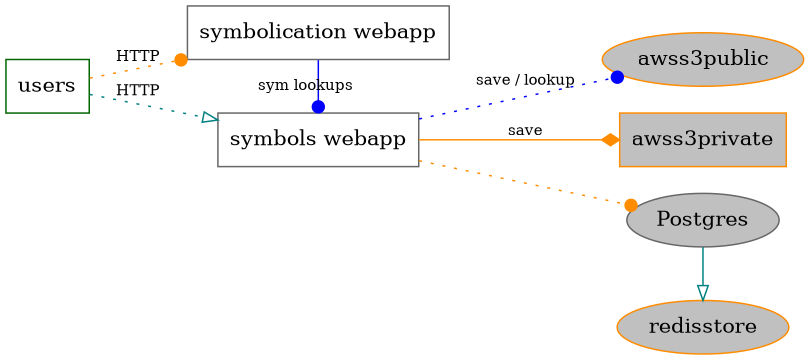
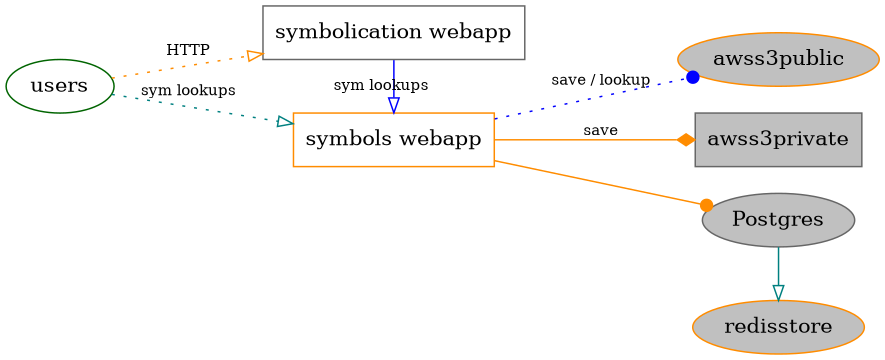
  digraph {
    rankdir=LR
    splines=lines
    node [color=gray40 shape=ellipse fillcolor=gray style=filled]
    edge [arrowhead=onormal color=darkorange fontsize=10 style=dotted]
-   n1 [color=darkgreen label=users shape=box fillcolor="" style=""]
-   n2 [label="symbols webapp" shape=box fillcolor="" style=""]
+   n1 [color=darkgreen label=users fillcolor="" style=""]
+   n2 [color=darkorange label="symbols webapp" shape=box fillcolor="" style=""]
    n3 [label="symbolication webapp" shape=box fillcolor="" style=""]
    awss3public [color=darkorange labe="AWS S3 (public)"]
-   awss3private [color=darkorange labe="AWS S3 (private)" shape=box]
+   awss3private [labe="AWS S3 (private)" shape=box]
    n6 [label=Postgres]
    redisstore [color=darkorange labe="Redis (store)"]
    subgraph sub_1 {
      rank=source
      n1
    }
    subgraph sub_2 {
      rank=same
      n2
      n3
    }
    subgraph sub_3 {
      rank=sink
      awss3public
      awss3private
      n6
      redisstore
    }
-   n1 -> n2 [color=teal label=HTTP]
-   n1 -> n3 [arrowhead=dot label=HTTP]
+   n1 -> n2 [color=teal label="sym lookups"]
+   n1 -> n3 [label=HTTP]
    n2 -> awss3public [arrowhead=dot color=blue label="save / lookup"]
    n2 -> awss3private [arrowhead=diamond label=save style=solid]
-   n2 -> n6 [arrowhead=dot fontsize=""]
-   n3 -> n2 [arrowhead=dot color=blue label="sym lookups" style=solid weight=4]
+   n2 -> n6 [arrowhead=dot style=solid fontsize=""]
+   n3 -> n2 [color=blue label="sym lookups" style=solid weight=4]
    n6 -> redisstore [color=teal style=solid fontsize=""]
  }
